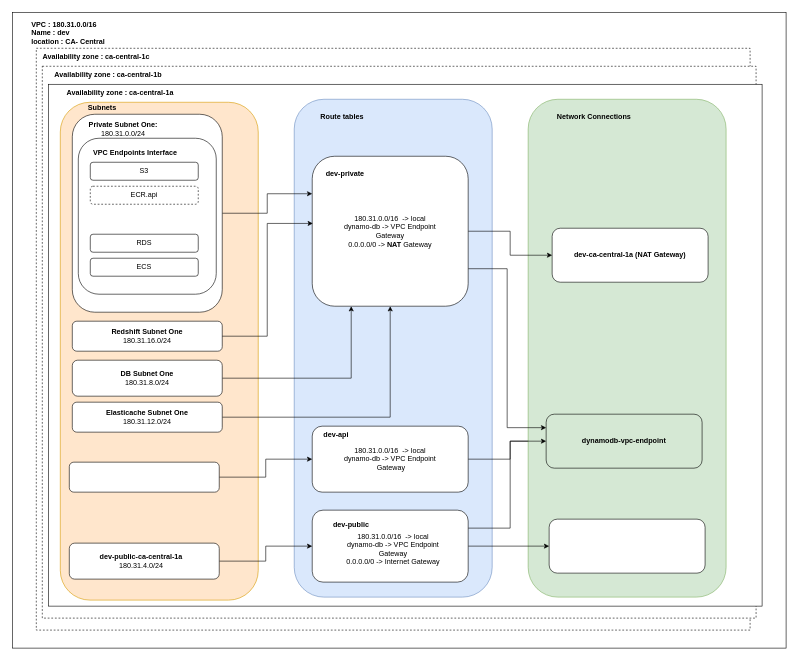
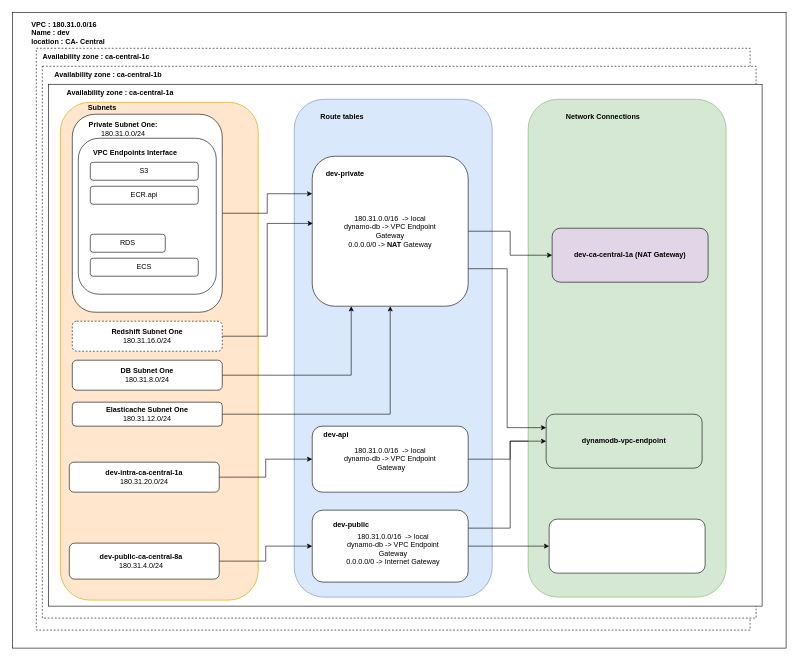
  <mxCell id="0" />
  <mxCell id="1" parent="0" />
  <mxCell id="2" value="" style="rounded=0;whiteSpace=wrap;html=1;" vertex="1" parent="1"><mxGeometry x="20" y="20" width="1290" height="1060" as="geometry" /></mxCell>
  <mxCell id="3" value="" style="rounded=0;whiteSpace=wrap;html=1;dashed=1;" vertex="1" parent="1"><mxGeometry x="60" y="80" width="1190" height="970" as="geometry" /></mxCell>
  <mxCell id="4" value="&lt;div align=&quot;left&quot;&gt;VPC : 180.31.0.0/16&lt;/div&gt;&lt;div align=&quot;left&quot;&gt;Name : dev&lt;/div&gt;&lt;div align=&quot;left&quot;&gt;location : CA- Central&lt;br&gt;&lt;/div&gt;" style="text;html=1;strokeColor=none;fillColor=none;align=left;verticalAlign=middle;whiteSpace=wrap;rounded=0;fontStyle=1" vertex="1" parent="1"><mxGeometry x="50" y="40" width="370" height="30" as="geometry" /></mxCell>
  <mxCell id="5" value="" style="rounded=0;whiteSpace=wrap;html=1;dashed=1;" vertex="1" parent="1"><mxGeometry x="70" y="110" width="1190" height="920" as="geometry" /></mxCell>
  <mxCell id="6" value="" style="rounded=0;whiteSpace=wrap;html=1;fillColor=default;" vertex="1" parent="1"><mxGeometry x="80" y="140" width="1190" height="870" as="geometry" /></mxCell>
  <mxCell id="7" value="" style="rounded=1;whiteSpace=wrap;html=1;fillColor=#ffe6cc;strokeColor=#d79b00;" vertex="1" parent="1"><mxGeometry x="100" y="170" width="330" height="830" as="geometry" /></mxCell>
  <mxCell id="8" value="" style="rounded=1;whiteSpace=wrap;html=1;fillColor=#dae8fc;strokeColor=#6c8ebf;" vertex="1" parent="1"><mxGeometry x="490" y="165" width="330" height="830" as="geometry" /></mxCell>
  <mxCell id="9" style="edgeStyle=orthogonalEdgeStyle;rounded=0;orthogonalLoop=1;jettySize=auto;html=1;exitX=1;exitY=0.5;exitDx=0;exitDy=0;entryX=0;entryY=0.25;entryDx=0;entryDy=0;" edge="1" parent="1" source="10" target="46"><mxGeometry relative="1" as="geometry" /></mxCell>
  <mxCell id="10" value="" style="rounded=1;whiteSpace=wrap;html=1;" vertex="1" parent="1"><mxGeometry x="120" y="190" width="250" height="330" as="geometry" /></mxCell>
  <mxCell id="11" value="Availability zone : ca-central-1a" style="text;html=1;strokeColor=none;fillColor=none;align=center;verticalAlign=middle;whiteSpace=wrap;rounded=0;fontStyle=1" vertex="1" parent="1"><mxGeometry x="90" y="140" width="220" height="30" as="geometry" /></mxCell>
  <mxCell id="12" value="Private Subnet One: &lt;span style=&quot;font-weight: normal;&quot;&gt;180.31.0.0/24&lt;/span&gt;" style="text;html=1;strokeColor=none;fillColor=none;align=center;verticalAlign=middle;whiteSpace=wrap;rounded=0;fontStyle=1" vertex="1" parent="1"><mxGeometry x="130" y="200" width="150" height="30" as="geometry" /></mxCell>
  <mxCell id="13" style="edgeStyle=orthogonalEdgeStyle;rounded=0;orthogonalLoop=1;jettySize=auto;html=1;exitX=1;exitY=0.5;exitDx=0;exitDy=0;" edge="1" parent="1" source="14" target="35"><mxGeometry relative="1" as="geometry" /></mxCell>
  <mxCell id="14" value="" style="rounded=1;whiteSpace=wrap;html=1;" vertex="1" parent="1"><mxGeometry x="115" y="770" width="250" height="50" as="geometry" /></mxCell>
+ <mxCell id="15" value="&lt;div&gt;dev-intra-ca-central-1a&lt;/div&gt;&lt;div&gt;&lt;span style=&quot;font-weight: normal;&quot;&gt;180.31.20.0/24&lt;/span&gt;&lt;/div&gt;" style="text;html=1;strokeColor=none;fillColor=none;align=center;verticalAlign=middle;whiteSpace=wrap;rounded=0;fontStyle=1" vertex="1" parent="1"><mxGeometry x="145" y="780" width="190" height="30" as="geometry" /></mxCell>
  <mxCell id="16" style="edgeStyle=orthogonalEdgeStyle;rounded=0;orthogonalLoop=1;jettySize=auto;html=1;exitX=1;exitY=0.5;exitDx=0;exitDy=0;entryX=0;entryY=0.5;entryDx=0;entryDy=0;" edge="1" parent="1" source="17" target="39"><mxGeometry relative="1" as="geometry" /></mxCell>
  <mxCell id="17" value="" style="rounded=1;whiteSpace=wrap;html=1;" vertex="1" parent="1"><mxGeometry x="115" y="905" width="250" height="60" as="geometry" /></mxCell>
- <mxCell id="18" value="&lt;div&gt;dev-public-ca-central-1a&lt;/div&gt;&lt;div&gt;&lt;span style=&quot;font-weight: normal;&quot;&gt;180.31.4.0/24&lt;/span&gt;&lt;/div&gt;" style="text;html=1;strokeColor=none;fillColor=none;align=center;verticalAlign=middle;whiteSpace=wrap;rounded=0;fontStyle=1" vertex="1" parent="1"><mxGeometry x="140" y="920" width="190" height="30" as="geometry" /></mxCell>
+ <mxCell id="18" value="&lt;div&gt;dev-public-ca-central-8a&lt;/div&gt;&lt;div&gt;&lt;span style=&quot;font-weight: normal;&quot;&gt;180.31.4.0/24&lt;/span&gt;&lt;/div&gt;" style="text;html=1;strokeColor=none;fillColor=none;align=center;verticalAlign=middle;whiteSpace=wrap;rounded=0;fontStyle=1" vertex="1" parent="1"><mxGeometry x="140" y="920" width="190" height="30" as="geometry" /></mxCell>
  <mxCell id="19" value="Availability zone : ca-central-1b" style="text;html=1;strokeColor=none;fillColor=none;align=center;verticalAlign=middle;whiteSpace=wrap;rounded=0;fontStyle=1" vertex="1" parent="1"><mxGeometry x="70" y="110" width="220" height="30" as="geometry" /></mxCell>
  <mxCell id="20" value="Availability zone : ca-central-1c" style="text;html=1;strokeColor=none;fillColor=none;align=center;verticalAlign=middle;whiteSpace=wrap;rounded=0;fontStyle=1" vertex="1" parent="1"><mxGeometry x="50" y="80" width="220" height="30" as="geometry" /></mxCell>
  <mxCell id="21" value="" style="rounded=1;whiteSpace=wrap;html=1;" vertex="1" parent="1"><mxGeometry x="130" y="230" width="230" height="260" as="geometry" /></mxCell>
  <mxCell id="22" value="VPC Endpoints Interface" style="text;html=1;strokeColor=none;fillColor=none;align=center;verticalAlign=middle;whiteSpace=wrap;rounded=0;fontStyle=1" vertex="1" parent="1"><mxGeometry x="150" y="240" width="150" height="30" as="geometry" /></mxCell>
  <mxCell id="23" value="S3" style="rounded=1;whiteSpace=wrap;html=1;" vertex="1" parent="1"><mxGeometry x="150" y="270" width="180" height="30" as="geometry" /></mxCell>
- <mxCell id="24" value="ECR.api" style="rounded=1;whiteSpace=wrap;html=1;dashed=1;" vertex="1" parent="1"><mxGeometry x="150" y="310" width="180" height="30" as="geometry" /></mxCell>
- <mxCell id="25" value="RDS" style="rounded=1;whiteSpace=wrap;html=1;" vertex="1" parent="1"><mxGeometry x="150" y="390" width="180" height="30" as="geometry" /></mxCell>
+ <mxCell id="24" value="ECR.api" style="rounded=1;whiteSpace=wrap;html=1;" vertex="1" parent="1"><mxGeometry x="150" y="310" width="180" height="30" as="geometry" /></mxCell>
+ <mxCell id="25" value="RDS" style="rounded=1;whiteSpace=wrap;html=1;" vertex="1" parent="1"><mxGeometry x="150" y="390" width="125" height="30" as="geometry" /></mxCell>
  <mxCell id="26" value="ECS" style="rounded=1;whiteSpace=wrap;html=1;" vertex="1" parent="1"><mxGeometry x="150" y="430" width="180" height="30" as="geometry" /></mxCell>
  <mxCell id="27" value="&lt;b&gt;Subnets&lt;/b&gt;" style="text;html=1;strokeColor=none;fillColor=none;align=center;verticalAlign=middle;whiteSpace=wrap;rounded=0;" vertex="1" parent="1"><mxGeometry x="140" y="165" width="60" height="30" as="geometry" /></mxCell>
- <mxCell id="28" value="&lt;div&gt;&lt;b&gt;Redshift Subnet One&lt;/b&gt;&lt;/div&gt;&lt;div&gt;180.31.16.0/24&lt;/div&gt;" style="rounded=1;whiteSpace=wrap;html=1;" vertex="1" parent="1"><mxGeometry x="120" y="535" width="250" height="50" as="geometry" /></mxCell>
+ <mxCell id="28" value="&lt;div&gt;&lt;b&gt;Redshift Subnet One&lt;/b&gt;&lt;/div&gt;&lt;div&gt;180.31.16.0/24&lt;/div&gt;" style="rounded=1;whiteSpace=wrap;html=1;dashed=1;" vertex="1" parent="1"><mxGeometry x="120" y="535" width="250" height="50" as="geometry" /></mxCell>
  <mxCell id="29" style="edgeStyle=orthogonalEdgeStyle;rounded=0;orthogonalLoop=1;jettySize=auto;html=1;exitX=1;exitY=0.5;exitDx=0;exitDy=0;entryX=0.25;entryY=1;entryDx=0;entryDy=0;" edge="1" parent="1" source="30" target="46"><mxGeometry relative="1" as="geometry" /></mxCell>
- <mxCell id="30" value="&lt;div&gt;&lt;b&gt;DB Subnet One&lt;/b&gt;&lt;br&gt;&lt;/div&gt;&lt;div&gt;180.31.8.0/24&lt;/div&gt;" style="rounded=1;whiteSpace=wrap;html=1;" vertex="1" parent="1"><mxGeometry x="120" y="600" width="250" height="60" as="geometry" /></mxCell>
+ <mxCell id="30" value="&lt;div&gt;&lt;b&gt;DB Subnet One&lt;/b&gt;&lt;br&gt;&lt;/div&gt;&lt;div&gt;180.31.8.0/24&lt;/div&gt;" style="rounded=1;whiteSpace=wrap;html=1;" vertex="1" parent="1"><mxGeometry x="120" y="600" width="250" height="50" as="geometry" /></mxCell>
  <mxCell id="31" style="edgeStyle=orthogonalEdgeStyle;rounded=0;orthogonalLoop=1;jettySize=auto;html=1;exitX=1;exitY=0.5;exitDx=0;exitDy=0;entryX=0.5;entryY=1;entryDx=0;entryDy=0;" edge="1" parent="1" source="32" target="46"><mxGeometry relative="1" as="geometry" /></mxCell>
- <mxCell id="32" value="&lt;div&gt;&lt;b&gt;Elasticache Subnet One&lt;/b&gt;&lt;/div&gt;&lt;div&gt;180.31.12.0/24&lt;/div&gt;" style="rounded=1;whiteSpace=wrap;html=1;" vertex="1" parent="1"><mxGeometry x="120" y="670" width="250" height="50" as="geometry" /></mxCell>
+ <mxCell id="32" value="&lt;div&gt;&lt;b&gt;Elasticache Subnet One&lt;/b&gt;&lt;/div&gt;&lt;div&gt;180.31.12.0/24&lt;/div&gt;" style="rounded=1;whiteSpace=wrap;html=1;" vertex="1" parent="1"><mxGeometry x="120" y="670" width="250" height="40" as="geometry" /></mxCell>
  <mxCell id="33" value="Route tables" style="text;html=1;strokeColor=none;fillColor=none;align=center;verticalAlign=middle;whiteSpace=wrap;rounded=0;fontStyle=1" vertex="1" parent="1"><mxGeometry x="520" y="180" width="100" height="30" as="geometry" /></mxCell>
  <mxCell id="34" style="edgeStyle=orthogonalEdgeStyle;rounded=0;orthogonalLoop=1;jettySize=auto;html=1;exitX=1;exitY=0.5;exitDx=0;exitDy=0;" edge="1" parent="1" source="35" target="52"><mxGeometry relative="1" as="geometry"><Array as="points"><mxPoint x="850" y="765" /><mxPoint x="850" y="735" /></Array></mxGeometry></mxCell>
  <mxCell id="35" value="" style="rounded=1;whiteSpace=wrap;html=1;" vertex="1" parent="1"><mxGeometry x="520" y="710" width="260" height="110" as="geometry" /></mxCell>
  <mxCell id="36" value="" style="rounded=1;whiteSpace=wrap;html=1;fillColor=#d5e8d4;strokeColor=#82b366;" vertex="1" parent="1"><mxGeometry x="880" y="165" width="330" height="830" as="geometry" /></mxCell>
  <mxCell id="37" style="edgeStyle=orthogonalEdgeStyle;rounded=0;orthogonalLoop=1;jettySize=auto;html=1;exitX=1;exitY=0.5;exitDx=0;exitDy=0;" edge="1" parent="1" source="39" target="51"><mxGeometry relative="1" as="geometry" /></mxCell>
  <mxCell id="38" style="edgeStyle=orthogonalEdgeStyle;rounded=0;orthogonalLoop=1;jettySize=auto;html=1;exitX=1;exitY=0.25;exitDx=0;exitDy=0;entryX=0;entryY=0.5;entryDx=0;entryDy=0;" edge="1" parent="1" source="39" target="52"><mxGeometry relative="1" as="geometry"><Array as="points"><mxPoint x="850" y="880" /><mxPoint x="850" y="735" /></Array></mxGeometry></mxCell>
  <mxCell id="39" value="" style="rounded=1;whiteSpace=wrap;html=1;" vertex="1" parent="1"><mxGeometry x="520" y="850" width="260" height="120" as="geometry" /></mxCell>
  <mxCell id="40" value="&lt;b&gt;dev-api&lt;/b&gt;" style="text;html=1;strokeColor=none;fillColor=none;align=center;verticalAlign=middle;whiteSpace=wrap;rounded=0;" vertex="1" parent="1"><mxGeometry x="530" y="710" width="60" height="30" as="geometry" /></mxCell>
  <mxCell id="41" value="&lt;div&gt;180.31.0.0/16&amp;nbsp; -&amp;gt; local&lt;/div&gt;&lt;div&gt;dynamo-db -&amp;gt; VPC Endpoint&lt;br&gt;&lt;/div&gt;&amp;nbsp;Gateway" style="text;html=1;strokeColor=none;fillColor=none;align=center;verticalAlign=middle;whiteSpace=wrap;rounded=0;" vertex="1" parent="1"><mxGeometry x="540" y="730" width="220" height="70" as="geometry" /></mxCell>
  <mxCell id="42" value="&lt;div&gt;180.31.0.0/16&amp;nbsp; -&amp;gt; local&lt;/div&gt;&lt;div&gt;dynamo-db -&amp;gt; VPC Endpoint Gateway&lt;br&gt;&lt;/div&gt;&lt;div&gt;0.0.0.0/0 -&amp;gt; Internet Gateway&lt;br&gt;&lt;/div&gt;" style="text;html=1;strokeColor=none;fillColor=none;align=center;verticalAlign=middle;whiteSpace=wrap;rounded=0;" vertex="1" parent="1"><mxGeometry x="560" y="880" width="190" height="70" as="geometry" /></mxCell>
  <mxCell id="43" value="&lt;b&gt;dev-public&lt;/b&gt;" style="text;html=1;strokeColor=none;fillColor=none;align=center;verticalAlign=middle;whiteSpace=wrap;rounded=0;" vertex="1" parent="1"><mxGeometry x="540" y="860" width="90" height="30" as="geometry" /></mxCell>
  <mxCell id="44" style="edgeStyle=orthogonalEdgeStyle;rounded=0;orthogonalLoop=1;jettySize=auto;html=1;exitX=1;exitY=0.5;exitDx=0;exitDy=0;entryX=0;entryY=0.5;entryDx=0;entryDy=0;" edge="1" parent="1" source="46" target="53"><mxGeometry relative="1" as="geometry" /></mxCell>
  <mxCell id="45" style="edgeStyle=orthogonalEdgeStyle;rounded=0;orthogonalLoop=1;jettySize=auto;html=1;exitX=1;exitY=0.75;exitDx=0;exitDy=0;entryX=0;entryY=0.25;entryDx=0;entryDy=0;" edge="1" parent="1" source="46" target="52"><mxGeometry relative="1" as="geometry" /></mxCell>
  <mxCell id="46" value="" style="rounded=1;whiteSpace=wrap;html=1;" vertex="1" parent="1"><mxGeometry x="520" y="260" width="260" height="250" as="geometry" /></mxCell>
  <mxCell id="47" value="&lt;div&gt;180.31.0.0/16&amp;nbsp; -&amp;gt; local&lt;/div&gt;&lt;div&gt;dynamo-db -&amp;gt; VPC Endpoint Gateway&lt;br&gt;&lt;/div&gt;&lt;div&gt;0.0.0.0/0 -&amp;gt; &lt;b&gt;NAT &lt;/b&gt;Gateway&lt;br&gt;&lt;/div&gt;" style="text;html=1;strokeColor=none;fillColor=none;align=center;verticalAlign=middle;whiteSpace=wrap;rounded=0;" vertex="1" parent="1"><mxGeometry x="570" y="350" width="160" height="70" as="geometry" /></mxCell>
  <mxCell id="48" value="&lt;b&gt;dev-private&lt;/b&gt;" style="text;html=1;strokeColor=none;fillColor=none;align=center;verticalAlign=middle;whiteSpace=wrap;rounded=0;" vertex="1" parent="1"><mxGeometry x="530" y="275" width="90" height="30" as="geometry" /></mxCell>
  <mxCell id="49" style="edgeStyle=orthogonalEdgeStyle;rounded=0;orthogonalLoop=1;jettySize=auto;html=1;exitX=1;exitY=0.5;exitDx=0;exitDy=0;entryX=0.004;entryY=0.448;entryDx=0;entryDy=0;entryPerimeter=0;" edge="1" parent="1" source="28" target="46"><mxGeometry relative="1" as="geometry" /></mxCell>
- <mxCell id="50" value="Network Connections" style="text;html=1;strokeColor=none;fillColor=none;align=center;verticalAlign=middle;whiteSpace=wrap;rounded=0;fontStyle=1" vertex="1" parent="1"><mxGeometry x="910" y="180" width="160" height="30" as="geometry" /></mxCell>
+ <mxCell id="50" value="Network Connections" style="text;html=1;strokeColor=none;fillColor=none;align=center;verticalAlign=middle;whiteSpace=wrap;rounded=0;fontStyle=1" vertex="1" parent="1"><mxGeometry x="925" y="180" width="160" height="30" as="geometry" /></mxCell>
  <mxCell id="51" value="" style="rounded=1;whiteSpace=wrap;html=1;" vertex="1" parent="1"><mxGeometry x="915" y="865" width="260" height="90" as="geometry" /></mxCell>
  <mxCell id="52" value="&lt;b&gt;dynamodb-vpc-endpoint&lt;/b&gt;" style="rounded=1;whiteSpace=wrap;html=1;fillColor=#d5e8d4;" vertex="1" parent="1"><mxGeometry x="910" y="690" width="260" height="90" as="geometry" /></mxCell>
- <mxCell id="53" value="&lt;b&gt;dev-ca-central-1a (NAT Gateway)&lt;/b&gt;" style="rounded=1;whiteSpace=wrap;html=1;" vertex="1" parent="1"><mxGeometry x="920" y="380" width="260" height="90" as="geometry" /></mxCell>
+ <mxCell id="53" value="&lt;b&gt;dev-ca-central-1a (NAT Gateway)&lt;/b&gt;" style="rounded=1;whiteSpace=wrap;html=1;fillColor=#e1d5e7;" vertex="1" parent="1"><mxGeometry x="920" y="380" width="260" height="90" as="geometry" /></mxCell>
